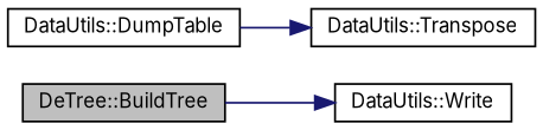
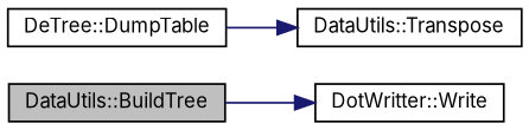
  digraph {
    fontname=Inter
    rankdir=LR
    node [color=black fillcolor=white fontname=Inter fontsize=10 shape=record style=filled]
    edge [color=midnightblue fontname=Inter fontsize=10 labelfontname=Helvetica labelfontsize=10 style=solid]
-   n1 [fillcolor=grey75 fontcolor=black height=0.2 label="DeTree::BuildTree" width=0.4]
-   n2 [height=0.2 label="DataUtils::Write" width=0.4]
-   n3 [height=0.2 label="DataUtils::DumpTable" width=0.4]
+   n1 [fillcolor=grey75 fontcolor=black height=0.2 label="DataUtils::BuildTree" width=0.4]
+   n2 [height=0.2 label="DotWritter::Write" width=0.4]
+   n3 [height=0.2 label="DeTree::DumpTable" width=0.4]
    n4 [height=0.2 label="DataUtils::Transpose" width=0.4]
    n1 -> n2
    n3 -> n4
  }
